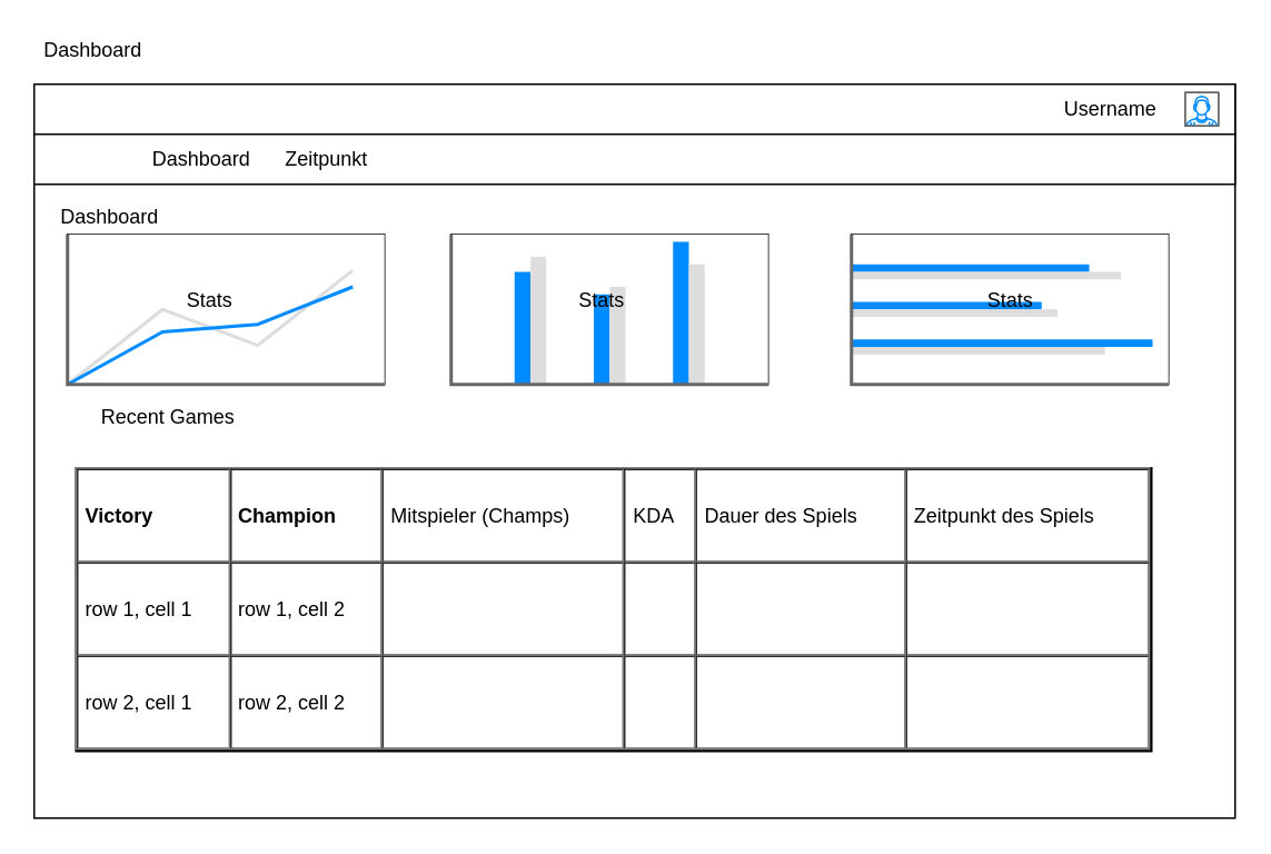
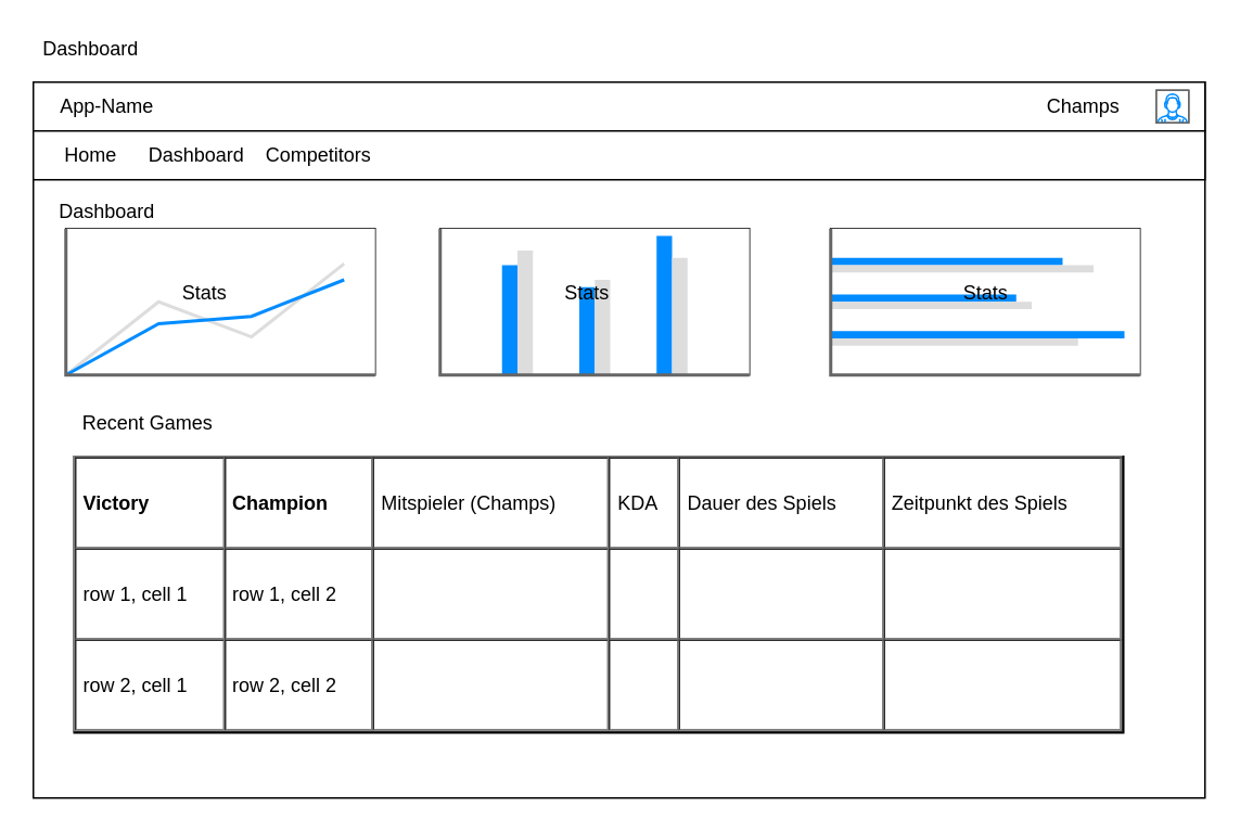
  <mxCell id="0" />
  <mxCell id="1" parent="0" />
  <mxCell id="2" value="" style="rounded=0;whiteSpace=wrap;html=1;" vertex="1" parent="1"><mxGeometry x="20" y="50" width="720" height="440" as="geometry" /></mxCell>
  <mxCell id="3" value="Dashboard" style="text;html=1;align=center;verticalAlign=middle;resizable=0;points=[];autosize=1;strokeColor=none;fillColor=none;" vertex="1" parent="1"><mxGeometry x="20" y="20" width="70" height="20" as="geometry" /></mxCell>
  <mxCell id="4" value="" style="rounded=0;whiteSpace=wrap;html=1;" vertex="1" parent="1"><mxGeometry x="20" y="50" width="720" height="30" as="geometry" /></mxCell>
  <mxCell id="5" value="" style="verticalLabelPosition=bottom;shadow=0;dashed=0;align=center;html=1;verticalAlign=top;strokeWidth=1;shape=mxgraph.mockup.containers.userMale;strokeColor=#666666;strokeColor2=#008cff;" vertex="1" parent="1"><mxGeometry x="710" y="55" width="20" height="20" as="geometry" /></mxCell>
- <mxCell id="6" value="Username" style="text;html=1;align=center;verticalAlign=middle;resizable=0;points=[];autosize=1;strokeColor=none;fillColor=none;" vertex="1" parent="1"><mxGeometry x="630" y="55" width="70" height="20" as="geometry" /></mxCell>
+ <mxCell id="6" value="Champs" style="text;html=1;align=center;verticalAlign=middle;resizable=0;points=[];autosize=1;strokeColor=none;fillColor=none;" vertex="1" parent="1"><mxGeometry x="630" y="55" width="70" height="20" as="geometry" /></mxCell>
+ <mxCell id="7" value="App-Name" style="text;html=1;align=center;verticalAlign=middle;resizable=0;points=[];autosize=1;strokeColor=none;fillColor=none;" vertex="1" parent="1"><mxGeometry x="30" y="55" width="70" height="20" as="geometry" /></mxCell>
  <mxCell id="8" value="" style="rounded=0;whiteSpace=wrap;html=1;" vertex="1" parent="1"><mxGeometry x="20" y="80" width="720" height="30" as="geometry" /></mxCell>
+ <mxCell id="9" value="Home" style="text;html=1;align=center;verticalAlign=middle;resizable=0;points=[];autosize=1;strokeColor=none;fillColor=none;" vertex="1" parent="1"><mxGeometry x="30" y="85" width="50" height="20" as="geometry" /></mxCell>
  <mxCell id="10" value="Dashboard" style="text;html=1;align=center;verticalAlign=middle;resizable=0;points=[];autosize=1;strokeColor=none;fillColor=none;" vertex="1" parent="1"><mxGeometry x="85" y="85" width="70" height="20" as="geometry" /></mxCell>
- <mxCell id="11" value="Zeitpunkt" style="text;html=1;align=center;verticalAlign=middle;resizable=0;points=[];autosize=1;strokeColor=none;fillColor=none;" vertex="1" parent="1"><mxGeometry x="155" y="85" width="80" height="20" as="geometry" /></mxCell>
+ <mxCell id="11" value="Competitors" style="text;html=1;align=center;verticalAlign=middle;resizable=0;points=[];autosize=1;strokeColor=none;fillColor=none;" vertex="1" parent="1"><mxGeometry x="155" y="85" width="80" height="20" as="geometry" /></mxCell>
  <mxCell id="12" value="" style="rounded=0;whiteSpace=wrap;html=1;" vertex="1" parent="1"><mxGeometry x="40" y="140" width="190" height="90" as="geometry" /></mxCell>
  <mxCell id="13" value="Dashboard" style="text;html=1;align=center;verticalAlign=middle;resizable=0;points=[];autosize=1;strokeColor=none;fillColor=none;" vertex="1" parent="1"><mxGeometry x="30" y="120" width="70" height="20" as="geometry" /></mxCell>
  <mxCell id="14" value="" style="rounded=0;whiteSpace=wrap;html=1;" vertex="1" parent="1"><mxGeometry x="270" y="140" width="190" height="90" as="geometry" /></mxCell>
  <mxCell id="15" value="" style="rounded=0;whiteSpace=wrap;html=1;" vertex="1" parent="1"><mxGeometry x="510" y="140" width="190" height="90" as="geometry" /></mxCell>
  <mxCell id="16" value="" style="verticalLabelPosition=bottom;shadow=0;dashed=0;align=center;html=1;verticalAlign=top;strokeWidth=1;shape=mxgraph.mockup.graphics.lineChart;strokeColor=none;strokeColor2=#666666;strokeColor3=#008cff;strokeColor4=#dddddd;" vertex="1" parent="1"><mxGeometry x="40" y="140" width="190" height="90" as="geometry" /></mxCell>
  <mxCell id="17" value="Stats" style="text;html=1;align=center;verticalAlign=middle;resizable=0;points=[];autosize=1;strokeColor=none;fillColor=none;" vertex="1" parent="1"><mxGeometry x="105" y="170" width="40" height="20" as="geometry" /></mxCell>
  <mxCell id="18" value="" style="verticalLabelPosition=bottom;shadow=0;dashed=0;align=center;html=1;verticalAlign=top;strokeWidth=1;shape=mxgraph.mockup.graphics.columnChart;strokeColor=none;strokeColor2=none;strokeColor3=#666666;fillColor2=#008cff;fillColor3=#dddddd;" vertex="1" parent="1"><mxGeometry x="270" y="140" width="190" height="90" as="geometry" /></mxCell>
  <mxCell id="19" value="" style="verticalLabelPosition=bottom;shadow=0;dashed=0;align=center;html=1;verticalAlign=top;strokeWidth=1;shape=mxgraph.mockup.graphics.barChart;strokeColor=none;strokeColor2=none;strokeColor3=#666666;fillColor2=#008cff;fillColor3=#dddddd;" vertex="1" parent="1"><mxGeometry x="510" y="140" width="190" height="90" as="geometry" /></mxCell>
  <mxCell id="20" value="Stats" style="text;html=1;align=center;verticalAlign=middle;resizable=0;points=[];autosize=1;strokeColor=none;fillColor=none;" vertex="1" parent="1"><mxGeometry x="340" y="170" width="40" height="20" as="geometry" /></mxCell>
  <mxCell id="21" value="Stats" style="text;html=1;align=center;verticalAlign=middle;resizable=0;points=[];autosize=1;strokeColor=none;fillColor=none;" vertex="1" parent="1"><mxGeometry x="585" y="170" width="40" height="20" as="geometry" /></mxCell>
- <mxCell id="22" value="Recent Games" style="text;html=1;align=center;verticalAlign=middle;resizable=0;points=[];autosize=1;strokeColor=none;fillColor=none;" vertex="1" parent="1"><mxGeometry x="50" y="240" width="100" height="20" as="geometry" /></mxCell>
+ <mxCell id="22" value="Recent Games" style="text;html=1;align=center;verticalAlign=middle;resizable=0;points=[];autosize=1;strokeColor=none;fillColor=none;" vertex="1" parent="1"><mxGeometry x="40" y="250" width="100" height="20" as="geometry" /></mxCell>
  <mxCell id="23" value="&lt;table cellpadding=&quot;4&quot; cellspacing=&quot;0&quot; border=&quot;1&quot; style=&quot;font-size: 1em ; width: 100% ; height: 100%&quot;&gt;&lt;tbody&gt;&lt;tr&gt;&lt;th&gt;Victory&lt;/th&gt;&lt;th&gt;Champion&lt;/th&gt;&lt;td&gt;Mitspieler (Champs)&lt;/td&gt;&lt;td&gt;KDA&lt;/td&gt;&lt;td&gt;Dauer des Spiels&lt;/td&gt;&lt;td&gt;Zeitpunkt des Spiels&lt;/td&gt;&lt;/tr&gt;&lt;tr&gt;&lt;td&gt;row 1, cell 1&lt;/td&gt;&lt;td&gt;row 1, cell 2&lt;/td&gt;&lt;td&gt;&lt;br&gt;&lt;/td&gt;&lt;td&gt;&lt;br&gt;&lt;/td&gt;&lt;td&gt;&lt;br&gt;&lt;/td&gt;&lt;td&gt;&lt;br&gt;&lt;/td&gt;&lt;/tr&gt;&lt;tr&gt;&lt;td&gt;row 2, cell 1&lt;/td&gt;&lt;td&gt;row 2, cell 2&lt;/td&gt;&lt;td&gt;&lt;br&gt;&lt;/td&gt;&lt;td&gt;&lt;br&gt;&lt;/td&gt;&lt;td&gt;&lt;br&gt;&lt;/td&gt;&lt;td&gt;&lt;br&gt;&lt;/td&gt;&lt;/tr&gt;&lt;/tbody&gt;&lt;/table&gt; " style="verticalAlign=top;align=left;overflow=fill;fontSize=12;fontFamily=Helvetica;html=1" vertex="1" parent="1"><mxGeometry x="45" y="280" width="645" height="170" as="geometry" /></mxCell>
